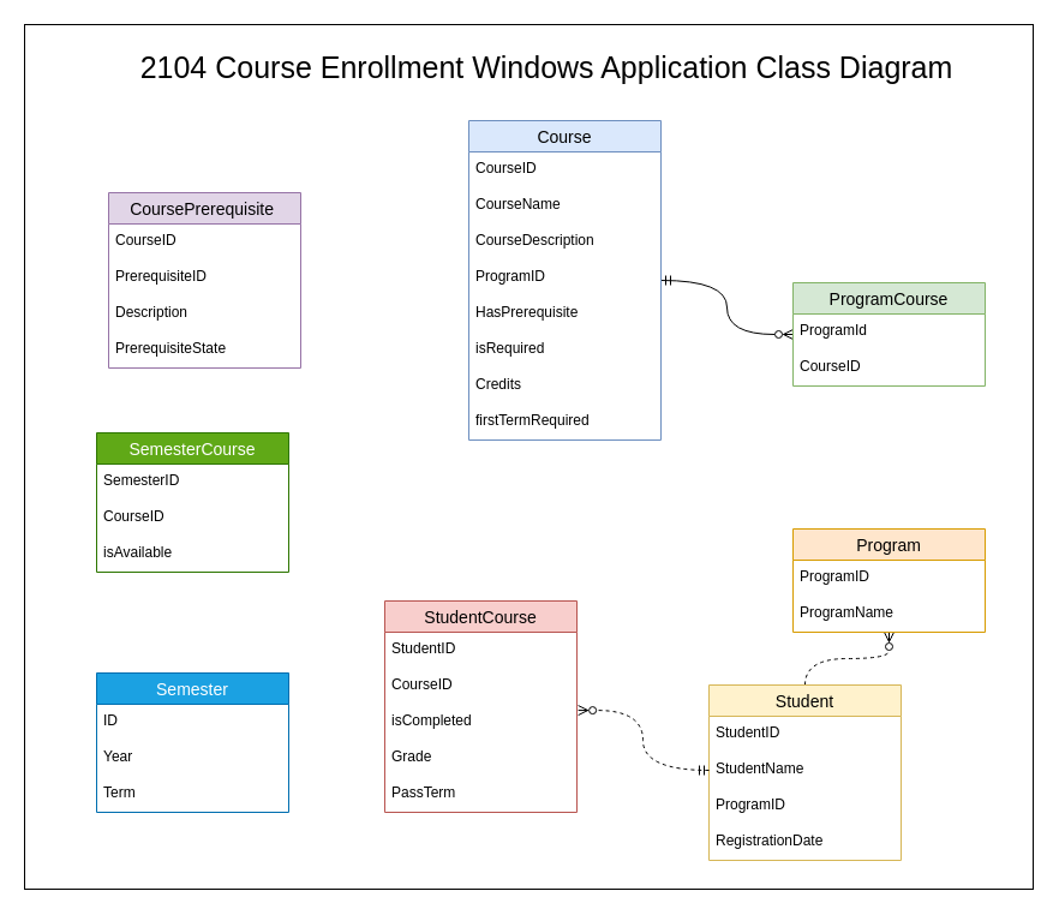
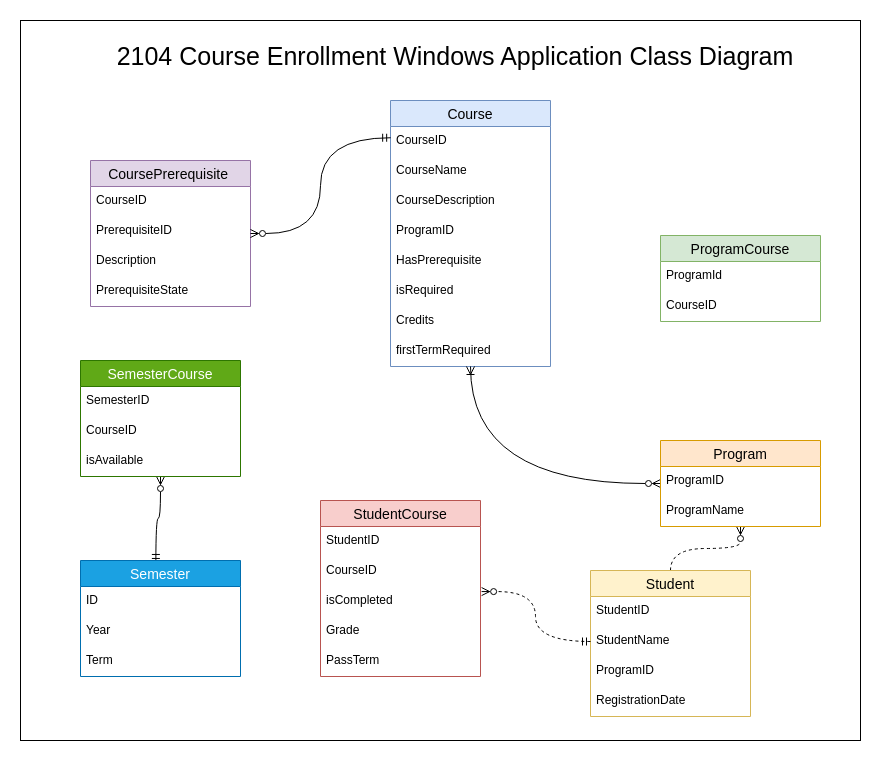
  <mxCell id="0" />
  <mxCell id="1" parent="0" />
  <mxCell id="2" value="" style="rounded=0;whiteSpace=wrap;html=1;" parent="1" vertex="1"><mxGeometry x="20" y="20" width="840" height="720" as="geometry" /></mxCell>
  <mxCell id="3" style="edgeStyle=orthogonalEdgeStyle;curved=1;rounded=0;orthogonalLoop=1;jettySize=auto;html=1;fontSize=18;fontColor=#EA6B66;startArrow=none;startFill=0;endArrow=ERzeroToMany;endFill=0;dashed=1;" parent="1" source="4" target="20" edge="1"><mxGeometry relative="1" as="geometry" /></mxCell>
  <mxCell id="4" value="Student" style="swimlane;fontStyle=0;childLayout=stackLayout;horizontal=1;startSize=26;horizontalStack=0;resizeParent=1;resizeParentMax=0;resizeLast=0;collapsible=1;marginBottom=0;align=center;fontSize=14;fillColor=#fff2cc;strokeColor=#d6b656;" parent="1" vertex="1"><mxGeometry x="590" y="570" width="160" height="146" as="geometry" /></mxCell>
  <mxCell id="5" value="StudentID" style="text;strokeColor=none;fillColor=none;spacingLeft=4;spacingRight=4;overflow=hidden;rotatable=0;points=[[0,0.5],[1,0.5]];portConstraint=eastwest;fontSize=12;" parent="4" vertex="1"><mxGeometry y="26" width="160" height="30" as="geometry" /></mxCell>
  <mxCell id="6" value="StudentName" style="text;strokeColor=none;fillColor=none;spacingLeft=4;spacingRight=4;overflow=hidden;rotatable=0;points=[[0,0.5],[1,0.5]];portConstraint=eastwest;fontSize=12;" parent="4" vertex="1"><mxGeometry y="56" width="160" height="30" as="geometry" /></mxCell>
  <mxCell id="7" value="ProgramID" style="text;strokeColor=none;fillColor=none;spacingLeft=4;spacingRight=4;overflow=hidden;rotatable=0;points=[[0,0.5],[1,0.5]];portConstraint=eastwest;fontSize=12;" parent="4" vertex="1"><mxGeometry y="86" width="160" height="30" as="geometry" /></mxCell>
  <mxCell id="8" value="RegistrationDate" style="text;strokeColor=none;fillColor=none;spacingLeft=4;spacingRight=4;overflow=hidden;rotatable=0;points=[[0,0.5],[1,0.5]];portConstraint=eastwest;fontSize=12;" parent="4" vertex="1"><mxGeometry y="116" width="160" height="30" as="geometry" /></mxCell>
- <mxCell id="9" style="edgeStyle=orthogonalEdgeStyle;curved=1;rounded=0;orthogonalLoop=1;jettySize=auto;html=1;fontSize=18;fontColor=#EA6B66;startArrow=ERmandOne;startFill=0;endArrow=ERzeroToMany;endFill=0;" parent="1" source="10" target="23" edge="1"><mxGeometry relative="1" as="geometry" /></mxCell>
  <mxCell id="10" value="Course" style="swimlane;fontStyle=0;childLayout=stackLayout;horizontal=1;startSize=26;horizontalStack=0;resizeParent=1;resizeParentMax=0;resizeLast=0;collapsible=1;marginBottom=0;align=center;fontSize=14;fillColor=#dae8fc;strokeColor=#6c8ebf;" parent="1" vertex="1"><mxGeometry x="390" y="100" width="160" height="266" as="geometry" /></mxCell>
  <mxCell id="11" value="CourseID" style="text;strokeColor=none;fillColor=none;spacingLeft=4;spacingRight=4;overflow=hidden;rotatable=0;points=[[0,0.5],[1,0.5]];portConstraint=eastwest;fontSize=12;" parent="10" vertex="1"><mxGeometry y="26" width="160" height="30" as="geometry" /></mxCell>
  <mxCell id="12" value="CourseName" style="text;strokeColor=none;fillColor=none;spacingLeft=4;spacingRight=4;overflow=hidden;rotatable=0;points=[[0,0.5],[1,0.5]];portConstraint=eastwest;fontSize=12;" parent="10" vertex="1"><mxGeometry y="56" width="160" height="30" as="geometry" /></mxCell>
  <mxCell id="13" value="CourseDescription" style="text;strokeColor=none;fillColor=none;spacingLeft=4;spacingRight=4;overflow=hidden;rotatable=0;points=[[0,0.5],[1,0.5]];portConstraint=eastwest;fontSize=12;" parent="10" vertex="1"><mxGeometry y="86" width="160" height="30" as="geometry" /></mxCell>
  <mxCell id="14" value="ProgramID" style="text;strokeColor=none;fillColor=none;spacingLeft=4;spacingRight=4;overflow=hidden;rotatable=0;points=[[0,0.5],[1,0.5]];portConstraint=eastwest;fontSize=12;" parent="10" vertex="1"><mxGeometry y="116" width="160" height="30" as="geometry" /></mxCell>
  <mxCell id="15" value="HasPrerequisite" style="text;strokeColor=none;fillColor=none;spacingLeft=4;spacingRight=4;overflow=hidden;rotatable=0;points=[[0,0.5],[1,0.5]];portConstraint=eastwest;fontSize=12;" parent="10" vertex="1"><mxGeometry y="146" width="160" height="30" as="geometry" /></mxCell>
  <mxCell id="16" value="isRequired" style="text;strokeColor=none;fillColor=none;spacingLeft=4;spacingRight=4;overflow=hidden;rotatable=0;points=[[0,0.5],[1,0.5]];portConstraint=eastwest;fontSize=12;" parent="10" vertex="1"><mxGeometry y="176" width="160" height="30" as="geometry" /></mxCell>
  <mxCell id="17" value="Credits" style="text;strokeColor=none;fillColor=none;spacingLeft=4;spacingRight=4;overflow=hidden;rotatable=0;points=[[0,0.5],[1,0.5]];portConstraint=eastwest;fontSize=12;" parent="10" vertex="1"><mxGeometry y="206" width="160" height="30" as="geometry" /></mxCell>
  <mxCell id="18" value="firstTermRequired" style="text;strokeColor=none;fillColor=none;spacingLeft=4;spacingRight=4;overflow=hidden;rotatable=0;points=[[0,0.5],[1,0.5]];portConstraint=eastwest;fontSize=12;" parent="10" vertex="1"><mxGeometry y="236" width="160" height="30" as="geometry" /></mxCell>
+ <mxCell id="19" style="edgeStyle=orthogonalEdgeStyle;curved=1;rounded=0;orthogonalLoop=1;jettySize=auto;html=1;fontSize=18;fontColor=#EA6B66;startArrow=ERzeroToMany;startFill=0;endArrow=ERoneToMany;endFill=0;" parent="1" source="20" target="10" edge="1"><mxGeometry relative="1" as="geometry" /></mxCell>
  <mxCell id="20" value="Program" style="swimlane;fontStyle=0;childLayout=stackLayout;horizontal=1;startSize=26;horizontalStack=0;resizeParent=1;resizeParentMax=0;resizeLast=0;collapsible=1;marginBottom=0;align=center;fontSize=14;fillColor=#ffe6cc;strokeColor=#d79b00;" parent="1" vertex="1"><mxGeometry x="660" y="440" width="160" height="86" as="geometry" /></mxCell>
  <mxCell id="21" value="ProgramID" style="text;strokeColor=none;fillColor=none;spacingLeft=4;spacingRight=4;overflow=hidden;rotatable=0;points=[[0,0.5],[1,0.5]];portConstraint=eastwest;fontSize=12;" parent="20" vertex="1"><mxGeometry y="26" width="160" height="30" as="geometry" /></mxCell>
  <mxCell id="22" value="ProgramName" style="text;strokeColor=none;fillColor=none;spacingLeft=4;spacingRight=4;overflow=hidden;rotatable=0;points=[[0,0.5],[1,0.5]];portConstraint=eastwest;fontSize=12;" parent="20" vertex="1"><mxGeometry y="56" width="160" height="30" as="geometry" /></mxCell>
  <mxCell id="23" value="ProgramCourse" style="swimlane;fontStyle=0;childLayout=stackLayout;horizontal=1;startSize=26;horizontalStack=0;resizeParent=1;resizeParentMax=0;resizeLast=0;collapsible=1;marginBottom=0;align=center;fontSize=14;fillColor=#d5e8d4;strokeColor=#82b366;" parent="1" vertex="1"><mxGeometry x="660" y="235" width="160" height="86" as="geometry" /></mxCell>
  <mxCell id="24" value="ProgramId" style="text;strokeColor=none;fillColor=none;spacingLeft=4;spacingRight=4;overflow=hidden;rotatable=0;points=[[0,0.5],[1,0.5]];portConstraint=eastwest;fontSize=12;" parent="23" vertex="1"><mxGeometry y="26" width="160" height="30" as="geometry" /></mxCell>
  <mxCell id="25" value="CourseID" style="text;strokeColor=none;fillColor=none;spacingLeft=4;spacingRight=4;overflow=hidden;rotatable=0;points=[[0,0.5],[1,0.5]];portConstraint=eastwest;fontSize=12;" parent="23" vertex="1"><mxGeometry y="56" width="160" height="30" as="geometry" /></mxCell>
+ <mxCell id="26" style="edgeStyle=orthogonalEdgeStyle;curved=1;rounded=0;orthogonalLoop=1;jettySize=auto;html=1;entryX=0.471;entryY=0.017;entryDx=0;entryDy=0;entryPerimeter=0;fontSize=18;fontColor=#EA6B66;endArrow=ERmandOne;endFill=0;startArrow=ERzeroToMany;startFill=0;" parent="1" source="27" target="31" edge="1"><mxGeometry relative="1" as="geometry" /></mxCell>
  <mxCell id="27" value="SemesterCourse" style="swimlane;fontStyle=0;childLayout=stackLayout;horizontal=1;startSize=26;horizontalStack=0;resizeParent=1;resizeParentMax=0;resizeLast=0;collapsible=1;marginBottom=0;align=center;fontSize=14;fillColor=#60a917;fontColor=#ffffff;strokeColor=#2D7600;" parent="1" vertex="1"><mxGeometry x="80" y="360" width="160" height="116" as="geometry" /></mxCell>
  <mxCell id="28" value="SemesterID" style="text;strokeColor=none;fillColor=none;spacingLeft=4;spacingRight=4;overflow=hidden;rotatable=0;points=[[0,0.5],[1,0.5]];portConstraint=eastwest;fontSize=12;" parent="27" vertex="1"><mxGeometry y="26" width="160" height="30" as="geometry" /></mxCell>
  <mxCell id="29" value="CourseID" style="text;strokeColor=none;fillColor=none;spacingLeft=4;spacingRight=4;overflow=hidden;rotatable=0;points=[[0,0.5],[1,0.5]];portConstraint=eastwest;fontSize=12;" parent="27" vertex="1"><mxGeometry y="56" width="160" height="30" as="geometry" /></mxCell>
  <mxCell id="30" value="isAvailable" style="text;strokeColor=none;fillColor=none;spacingLeft=4;spacingRight=4;overflow=hidden;rotatable=0;points=[[0,0.5],[1,0.5]];portConstraint=eastwest;fontSize=12;" parent="27" vertex="1"><mxGeometry y="86" width="160" height="30" as="geometry" /></mxCell>
  <mxCell id="31" value="Semester" style="swimlane;fontStyle=0;childLayout=stackLayout;horizontal=1;startSize=26;horizontalStack=0;resizeParent=1;resizeParentMax=0;resizeLast=0;collapsible=1;marginBottom=0;align=center;fontSize=14;fillColor=#1ba1e2;fontColor=#ffffff;strokeColor=#006EAF;" parent="1" vertex="1"><mxGeometry x="80" y="560" width="160" height="116" as="geometry" /></mxCell>
  <mxCell id="32" value="ID" style="text;strokeColor=none;fillColor=none;spacingLeft=4;spacingRight=4;overflow=hidden;rotatable=0;points=[[0,0.5],[1,0.5]];portConstraint=eastwest;fontSize=12;" parent="31" vertex="1"><mxGeometry y="26" width="160" height="30" as="geometry" /></mxCell>
  <mxCell id="33" value="Year" style="text;strokeColor=none;fillColor=none;spacingLeft=4;spacingRight=4;overflow=hidden;rotatable=0;points=[[0,0.5],[1,0.5]];portConstraint=eastwest;fontSize=12;" parent="31" vertex="1"><mxGeometry y="56" width="160" height="30" as="geometry" /></mxCell>
  <mxCell id="34" value="Term " style="text;strokeColor=none;fillColor=none;spacingLeft=4;spacingRight=4;overflow=hidden;rotatable=0;points=[[0,0.5],[1,0.5]];portConstraint=eastwest;fontSize=12;" parent="31" vertex="1"><mxGeometry y="86" width="160" height="30" as="geometry" /></mxCell>
  <mxCell id="35" value="CoursePrerequisite " style="swimlane;fontStyle=0;childLayout=stackLayout;horizontal=1;startSize=26;horizontalStack=0;resizeParent=1;resizeParentMax=0;resizeLast=0;collapsible=1;marginBottom=0;align=center;fontSize=14;fillColor=#e1d5e7;strokeColor=#9673a6;" parent="1" vertex="1"><mxGeometry y="160" width="160" height="146" as="geometry" x="90" /></mxCell>
  <mxCell id="36" value="CourseID " style="text;strokeColor=none;fillColor=none;spacingLeft=4;spacingRight=4;overflow=hidden;rotatable=0;points=[[0,0.5],[1,0.5]];portConstraint=eastwest;fontSize=12;" parent="35" vertex="1"><mxGeometry y="26" width="160" height="30" as="geometry" /></mxCell>
  <mxCell id="37" value="PrerequisiteID" style="text;strokeColor=none;fillColor=none;spacingLeft=4;spacingRight=4;overflow=hidden;rotatable=0;points=[[0,0.5],[1,0.5]];portConstraint=eastwest;fontSize=12;" parent="35" vertex="1"><mxGeometry y="56" width="160" height="30" as="geometry" /></mxCell>
  <mxCell id="38" value="Description" style="text;strokeColor=none;fillColor=none;spacingLeft=4;spacingRight=4;overflow=hidden;rotatable=0;points=[[0,0.5],[1,0.5]];portConstraint=eastwest;fontSize=12;" parent="35" vertex="1"><mxGeometry y="86" width="160" height="30" as="geometry" /></mxCell>
  <mxCell id="39" value="PrerequisiteState" style="text;strokeColor=none;fillColor=none;spacingLeft=4;spacingRight=4;overflow=hidden;rotatable=0;points=[[0,0.5],[1,0.5]];portConstraint=eastwest;fontSize=12;" parent="35" vertex="1"><mxGeometry y="116" width="160" height="30" as="geometry" /></mxCell>
+ <mxCell id="40" style="edgeStyle=orthogonalEdgeStyle;curved=1;rounded=0;orthogonalLoop=1;jettySize=auto;html=1;fontSize=18;fontColor=#EA6B66;startArrow=ERmandOne;startFill=0;endArrow=ERzeroToMany;endFill=0;exitX=0.001;exitY=0.14;exitDx=0;exitDy=0;exitPerimeter=0;" parent="1" source="10" target="35" edge="1"><mxGeometry relative="1" as="geometry"><mxPoint x="400" y="288" as="sourcePoint" /><mxPoint x="250" y="391.5" as="targetPoint" /></mxGeometry></mxCell>
  <mxCell id="41" value="StudentCourse" style="swimlane;fontStyle=0;childLayout=stackLayout;horizontal=1;startSize=26;horizontalStack=0;resizeParent=1;resizeParentMax=0;resizeLast=0;collapsible=1;marginBottom=0;align=center;fontSize=14;fillColor=#f8cecc;strokeColor=#b85450;" parent="1" vertex="1"><mxGeometry x="320" y="500" width="160" height="176" as="geometry" /></mxCell>
  <mxCell id="42" value="StudentID" style="text;strokeColor=none;fillColor=none;spacingLeft=4;spacingRight=4;overflow=hidden;rotatable=0;points=[[0,0.5],[1,0.5]];portConstraint=eastwest;fontSize=12;" parent="41" vertex="1"><mxGeometry y="26" width="160" height="30" as="geometry" /></mxCell>
  <mxCell id="43" value="CourseID" style="text;strokeColor=none;fillColor=none;spacingLeft=4;spacingRight=4;overflow=hidden;rotatable=0;points=[[0,0.5],[1,0.5]];portConstraint=eastwest;fontSize=12;" parent="41" vertex="1"><mxGeometry y="56" width="160" height="30" as="geometry" /></mxCell>
  <mxCell id="44" value="isCompleted" style="text;strokeColor=none;fillColor=none;spacingLeft=4;spacingRight=4;overflow=hidden;rotatable=0;points=[[0,0.5],[1,0.5]];portConstraint=eastwest;fontSize=12;" parent="41" vertex="1"><mxGeometry y="86" width="160" height="30" as="geometry" /></mxCell>
  <mxCell id="45" value="Grade" style="text;strokeColor=none;fillColor=none;spacingLeft=4;spacingRight=4;overflow=hidden;rotatable=0;points=[[0,0.5],[1,0.5]];portConstraint=eastwest;fontSize=12;" parent="41" vertex="1"><mxGeometry y="116" width="160" height="30" as="geometry" /></mxCell>
  <mxCell id="46" value="PassTerm" style="text;strokeColor=none;fillColor=none;spacingLeft=4;spacingRight=4;overflow=hidden;rotatable=0;points=[[0,0.5],[1,0.5]];portConstraint=eastwest;fontSize=12;" parent="41" vertex="1"><mxGeometry y="146" width="160" height="30" as="geometry" /></mxCell>
  <mxCell id="47" style="edgeStyle=orthogonalEdgeStyle;curved=1;rounded=0;orthogonalLoop=1;jettySize=auto;html=1;exitX=0;exitY=0.5;exitDx=0;exitDy=0;fontSize=18;fontColor=#EA6B66;startArrow=ERmandOne;startFill=0;endArrow=ERzeroToMany;endFill=0;entryX=1.007;entryY=0.169;entryDx=0;entryDy=0;entryPerimeter=0;dashed=1;" parent="1" source="6" target="44" edge="1"><mxGeometry relative="1" as="geometry"><mxPoint x="760" y="460" as="sourcePoint" /><mxPoint x="760" y="341" as="targetPoint" /></mxGeometry></mxCell>
  <mxCell id="48" value="&lt;font style=&quot;font-size: 25px&quot;&gt;2104 Course Enrollment Windows Application Class Diagram&lt;br&gt;&lt;/font&gt;" style="text;html=1;strokeColor=none;fillColor=none;align=center;verticalAlign=middle;whiteSpace=wrap;rounded=0;" vertex="1" parent="1"><mxGeometry x="80" y="40" width="750" height="30" as="geometry" /></mxCell>
